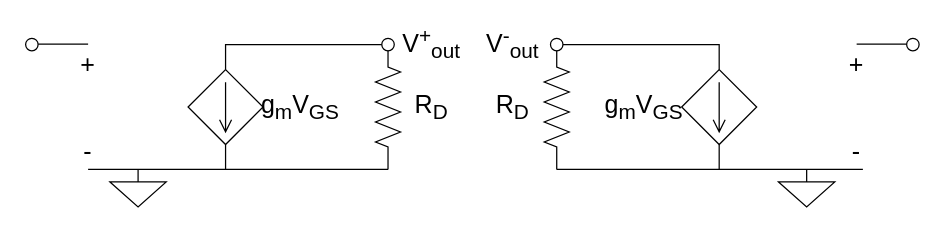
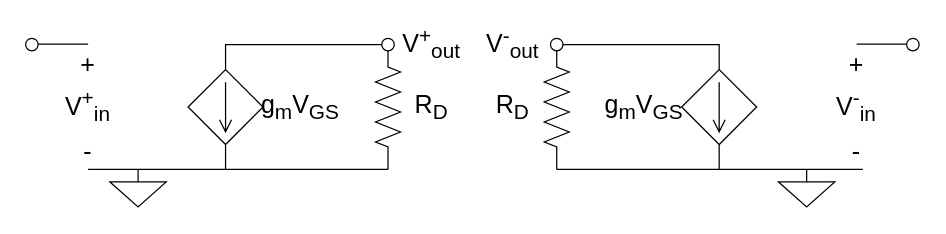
  <mxCell id="0" />
  <mxCell id="1" parent="0" />
  <mxCell id="2" value="" style="pointerEvents=1;verticalLabelPosition=bottom;shadow=0;dashed=0;align=center;html=1;verticalAlign=top;shape=mxgraph.electrical.resistors.resistor_2;rotation=90;" vertex="1" parent="1"><mxGeometry x="260" y="75" width="100" height="20" as="geometry" /></mxCell>
  <mxCell id="3" value="" style="pointerEvents=1;verticalLabelPosition=bottom;shadow=0;dashed=0;align=center;html=1;verticalAlign=top;shape=mxgraph.electrical.signal_sources.source;aspect=fixed;points=[[0.5,0,0],[1,0.5,0],[0.5,1,0],[0,0.5,0]];elSignalType=dc2;elSourceType=dependent;" vertex="1" parent="1"><mxGeometry x="150" y="55" width="60" height="60" as="geometry" /></mxCell>
  <mxCell id="4" value="" style="pointerEvents=1;verticalLabelPosition=bottom;shadow=0;dashed=0;align=center;html=1;verticalAlign=top;shape=mxgraph.electrical.signal_sources.signal_ground;" vertex="1" parent="1"><mxGeometry x="87.5" y="135" width="45" height="30" as="geometry" /></mxCell>
  <mxCell id="5" value="" style="endArrow=none;html=1;strokeWidth=1;rounded=0;entryX=1;entryY=0.5;entryDx=0;entryDy=0;entryPerimeter=0;" edge="1" parent="1" target="2"><mxGeometry width="100" relative="1" as="geometry"><mxPoint x="70" y="135" as="sourcePoint" /><mxPoint x="310" y="155" as="targetPoint" /></mxGeometry></mxCell>
  <mxCell id="6" value="" style="endArrow=none;html=1;strokeWidth=1;rounded=0;entryX=1;entryY=0.5;entryDx=0;entryDy=0;entryPerimeter=0;exitX=0.5;exitY=0;exitDx=0;exitDy=0;exitPerimeter=0;" edge="1" parent="1" source="3"><mxGeometry width="100" relative="1" as="geometry"><mxPoint x="70" y="35" as="sourcePoint" /><mxPoint x="310" y="35" as="targetPoint" /><Array as="points"><mxPoint x="180" y="35" /></Array></mxGeometry></mxCell>
  <mxCell id="7" value="" style="endArrow=none;html=1;strokeWidth=1;rounded=0;entryX=0.5;entryY=1;entryDx=0;entryDy=0;entryPerimeter=0;" edge="1" parent="1" target="3"><mxGeometry width="100" relative="1" as="geometry"><mxPoint x="180" y="135" as="sourcePoint" /><mxPoint x="230" y="25" as="targetPoint" /></mxGeometry></mxCell>
  <mxCell id="8" value="" style="verticalLabelPosition=bottom;shadow=0;dashed=0;align=center;html=1;verticalAlign=top;strokeWidth=1;shape=ellipse;" vertex="1" parent="1"><mxGeometry x="305" y="30" width="10" height="10" as="geometry" /></mxCell>
  <mxCell id="9" value="" style="endArrow=none;html=1;strokeWidth=1;rounded=0;" edge="1" parent="1"><mxGeometry width="100" relative="1" as="geometry"><mxPoint x="30" y="34.66" as="sourcePoint" /><mxPoint x="70" y="34.66" as="targetPoint" /></mxGeometry></mxCell>
  <mxCell id="10" value="" style="verticalLabelPosition=bottom;shadow=0;dashed=0;align=center;html=1;verticalAlign=top;strokeWidth=1;shape=ellipse;" vertex="1" parent="1"><mxGeometry x="20" y="30" width="10" height="10" as="geometry" /></mxCell>
  <mxCell id="11" value="+" style="text;html=1;align=center;verticalAlign=middle;whiteSpace=wrap;rounded=0;fontSize=20;" vertex="1" parent="1"><mxGeometry x="40" y="35" width="60" height="30" as="geometry" /></mxCell>
  <mxCell id="12" value="-" style="text;html=1;align=center;verticalAlign=middle;whiteSpace=wrap;rounded=0;fontSize=20;" vertex="1" parent="1"><mxGeometry x="40" y="105" width="60" height="30" as="geometry" /></mxCell>
+ <mxCell id="13" value="V&lt;sup&gt;+&lt;/sup&gt;&lt;font style=&quot;font-size: 20px;&quot;&gt;&lt;sub&gt;in&lt;/sub&gt;&lt;/font&gt;" style="text;html=1;align=center;verticalAlign=middle;whiteSpace=wrap;rounded=0;fontSize=20;" vertex="1" parent="1"><mxGeometry x="40" y="70" width="60" height="30" as="geometry" /></mxCell>
  <mxCell id="14" value="g&lt;sub&gt;m&lt;/sub&gt;V&lt;sub&gt;GS&lt;/sub&gt;" style="text;html=1;align=center;verticalAlign=middle;whiteSpace=wrap;rounded=0;fontSize=20;" vertex="1" parent="1"><mxGeometry x="210" y="70" width="60" height="30" as="geometry" /></mxCell>
  <mxCell id="15" value="R&lt;sub&gt;D&lt;/sub&gt;" style="text;html=1;align=center;verticalAlign=middle;whiteSpace=wrap;rounded=0;fontSize=20;" vertex="1" parent="1"><mxGeometry x="315" y="70" width="60" height="30" as="geometry" /></mxCell>
  <mxCell id="16" value="V&lt;sup&gt;+&lt;/sup&gt;&lt;sub&gt;out&lt;/sub&gt;" style="text;html=1;align=center;verticalAlign=middle;whiteSpace=wrap;rounded=0;fontSize=20;" vertex="1" parent="1"><mxGeometry x="315" y="20" width="60" height="30" as="geometry" /></mxCell>
  <mxCell id="17" value="" style="pointerEvents=1;verticalLabelPosition=bottom;shadow=0;dashed=0;align=center;html=1;verticalAlign=top;shape=mxgraph.electrical.resistors.resistor_2;rotation=90;flipH=0;" vertex="1" parent="1"><mxGeometry x="395" y="75" width="100" height="20" as="geometry" /></mxCell>
  <mxCell id="18" value="" style="pointerEvents=1;verticalLabelPosition=bottom;shadow=0;dashed=0;align=center;html=1;verticalAlign=top;shape=mxgraph.electrical.signal_sources.source;aspect=fixed;points=[[0.5,0,0],[1,0.5,0],[0.5,1,0],[0,0.5,0]];elSignalType=dc2;elSourceType=dependent;flipH=0;" vertex="1" parent="1"><mxGeometry x="545" y="55" width="60" height="60" as="geometry" /></mxCell>
  <mxCell id="19" value="" style="pointerEvents=1;verticalLabelPosition=bottom;shadow=0;dashed=0;align=center;html=1;verticalAlign=top;shape=mxgraph.electrical.signal_sources.signal_ground;flipH=0;" vertex="1" parent="1"><mxGeometry x="622.5" y="135" width="45" height="30" as="geometry" /></mxCell>
  <mxCell id="20" value="" style="endArrow=none;html=1;strokeWidth=1;rounded=0;entryX=1;entryY=0.5;entryDx=0;entryDy=0;entryPerimeter=0;" edge="1" parent="1" target="17"><mxGeometry width="100" relative="1" as="geometry"><mxPoint x="444.167" y="135" as="sourcePoint" /><mxPoint x="204.167" y="155" as="targetPoint" /></mxGeometry></mxCell>
  <mxCell id="21" value="" style="endArrow=none;html=1;strokeWidth=1;rounded=0;entryX=1;entryY=0.5;entryDx=0;entryDy=0;entryPerimeter=0;exitX=0.5;exitY=0;exitDx=0;exitDy=0;exitPerimeter=0;" edge="1" parent="1" source="18"><mxGeometry width="100" relative="1" as="geometry"><mxPoint x="685" y="35" as="sourcePoint" /><mxPoint x="445" y="35" as="targetPoint" /><Array as="points"><mxPoint x="575" y="35" /></Array></mxGeometry></mxCell>
  <mxCell id="22" value="" style="endArrow=none;html=1;strokeWidth=1;rounded=0;entryX=0.5;entryY=1;entryDx=0;entryDy=0;entryPerimeter=0;" edge="1" parent="1" target="18"><mxGeometry width="100" relative="1" as="geometry"><mxPoint x="575" y="135" as="sourcePoint" /><mxPoint x="525" y="25" as="targetPoint" /></mxGeometry></mxCell>
  <mxCell id="23" value="" style="verticalLabelPosition=bottom;shadow=0;dashed=0;align=center;html=1;verticalAlign=top;strokeWidth=1;shape=ellipse;flipH=0;" vertex="1" parent="1"><mxGeometry x="440" y="30" width="10" height="10" as="geometry" /></mxCell>
  <mxCell id="24" value="" style="endArrow=none;html=1;strokeWidth=1;rounded=0;" edge="1" parent="1"><mxGeometry width="100" relative="1" as="geometry"><mxPoint x="725" y="34.66" as="sourcePoint" /><mxPoint x="685" y="34.66" as="targetPoint" /></mxGeometry></mxCell>
  <mxCell id="25" value="" style="verticalLabelPosition=bottom;shadow=0;dashed=0;align=center;html=1;verticalAlign=top;strokeWidth=1;shape=ellipse;flipH=0;" vertex="1" parent="1"><mxGeometry x="725" y="30" width="10" height="10" as="geometry" /></mxCell>
  <mxCell id="26" value="+" style="text;html=1;align=center;verticalAlign=middle;whiteSpace=wrap;rounded=0;fontSize=20;flipH=0;" vertex="1" parent="1"><mxGeometry x="655" y="35" width="60" height="30" as="geometry" /></mxCell>
  <mxCell id="27" value="-" style="text;html=1;align=center;verticalAlign=middle;whiteSpace=wrap;rounded=0;fontSize=20;flipH=0;" vertex="1" parent="1"><mxGeometry x="655" y="105" width="60" height="30" as="geometry" /></mxCell>
+ <mxCell id="28" value="V&lt;sup&gt;-&lt;/sup&gt;&lt;font style=&quot;font-size: 20px;&quot;&gt;&lt;sub&gt;in&lt;/sub&gt;&lt;/font&gt;" style="text;html=1;align=center;verticalAlign=middle;whiteSpace=wrap;rounded=0;fontSize=20;flipH=0;" vertex="1" parent="1"><mxGeometry x="655" y="70" width="60" height="30" as="geometry" /></mxCell>
  <mxCell id="29" value="g&lt;sub&gt;m&lt;/sub&gt;V&lt;sub&gt;GS&lt;/sub&gt;" style="text;html=1;align=center;verticalAlign=middle;whiteSpace=wrap;rounded=0;fontSize=20;flipH=0;" vertex="1" parent="1"><mxGeometry x="485" y="70" width="60" height="30" as="geometry" /></mxCell>
  <mxCell id="30" value="R&lt;sub&gt;D&lt;/sub&gt;" style="text;html=1;align=center;verticalAlign=middle;whiteSpace=wrap;rounded=0;fontSize=20;flipH=0;" vertex="1" parent="1"><mxGeometry x="380" y="70" width="60" height="30" as="geometry" /></mxCell>
  <mxCell id="31" value="V&lt;sup&gt;-&lt;/sup&gt;&lt;sub&gt;out&lt;/sub&gt;" style="text;html=1;align=center;verticalAlign=middle;whiteSpace=wrap;rounded=0;fontSize=20;flipH=0;" vertex="1" parent="1"><mxGeometry x="380" y="20" width="60" height="30" as="geometry" /></mxCell>
  <mxCell id="32" value="" style="endArrow=none;html=1;strokeWidth=1;rounded=0;exitX=1;exitY=0.5;exitDx=0;exitDy=0;exitPerimeter=0;" edge="1" parent="1" source="17"><mxGeometry width="100" relative="1" as="geometry"><mxPoint x="570" y="115" as="sourcePoint" /><mxPoint x="690" y="135" as="targetPoint" /></mxGeometry></mxCell>
